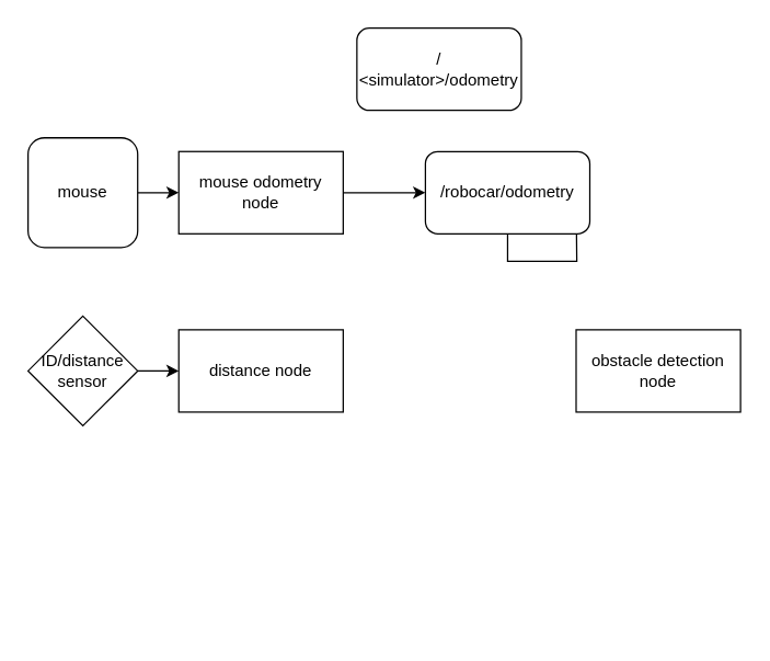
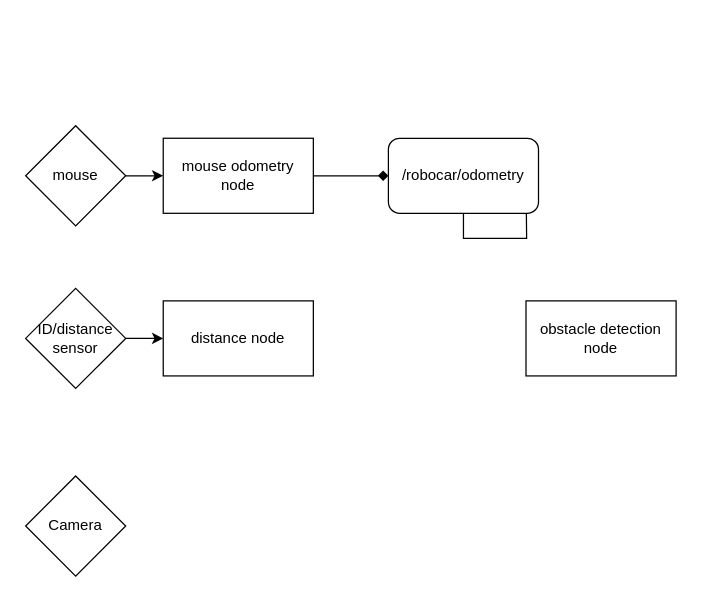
  <mxCell id="0" />
  <mxCell id="1" parent="0" />
  <mxCell id="2" value="" style="edgeStyle=orthogonalEdgeStyle;rounded=0;orthogonalLoop=1;jettySize=auto;html=1;" parent="1" source="3" target="10" edge="1"><mxGeometry relative="1" as="geometry" /></mxCell>
- <mxCell id="3" value="mouse" style="whiteSpace=wrap;html=1;rounded=1;" parent="1" vertex="1"><mxGeometry x="20" y="100" width="80" height="80" as="geometry" /></mxCell>
+ <mxCell id="3" value="mouse" style="rhombus;whiteSpace=wrap;html=1;" parent="1" vertex="1"><mxGeometry x="20" y="100" width="80" height="80" as="geometry" /></mxCell>
  <mxCell id="4" value="" style="edgeStyle=orthogonalEdgeStyle;rounded=0;orthogonalLoop=1;jettySize=auto;html=1;" parent="1" source="5" target="12" edge="1"><mxGeometry relative="1" as="geometry" /></mxCell>
  <mxCell id="5" value="ID/distance sensor" style="rhombus;whiteSpace=wrap;html=1;" parent="1" vertex="1"><mxGeometry x="20" y="230" width="80" height="80" as="geometry" /></mxCell>
+ <mxCell id="6" value="Camera" style="rhombus;whiteSpace=wrap;html=1;" parent="1" vertex="1"><mxGeometry x="20" y="380" width="80" height="80" as="geometry" /></mxCell>
  <mxCell id="7" value="" style="edgeStyle=orthogonalEdgeStyle;rounded=0;orthogonalLoop=1;jettySize=auto;html=1;" parent="1" source="8" edge="1"><mxGeometry relative="1" as="geometry"><mxPoint x="420" y="140" as="targetPoint" /></mxGeometry></mxCell>
  <mxCell id="8" value="/robocar/odometry" style="rounded=1;whiteSpace=wrap;html=1;" parent="1" vertex="1"><mxGeometry x="310" y="110" width="120" height="60" as="geometry" /></mxCell>
- <mxCell id="9" value="" style="edgeStyle=orthogonalEdgeStyle;rounded=0;orthogonalLoop=1;jettySize=auto;html=1;" parent="1" source="10" target="8" edge="1"><mxGeometry relative="1" as="geometry" /></mxCell>
+ <mxCell id="9" value="" style="edgeStyle=orthogonalEdgeStyle;rounded=0;orthogonalLoop=1;jettySize=auto;html=1;endArrow=diamond;" parent="1" source="10" target="8" edge="1"><mxGeometry relative="1" as="geometry" /></mxCell>
  <mxCell id="10" value="mouse odometry node" style="rounded=0;whiteSpace=wrap;html=1;" parent="1" vertex="1"><mxGeometry x="130" y="110" width="120" height="60" as="geometry" /></mxCell>
  <mxCell id="11" value="obstacle detection node" style="rounded=0;whiteSpace=wrap;html=1;" parent="1" vertex="1"><mxGeometry x="420" y="240" width="120" height="60" as="geometry" /></mxCell>
  <mxCell id="12" value="distance node" style="rounded=0;whiteSpace=wrap;html=1;" parent="1" vertex="1"><mxGeometry x="130" y="240" width="120" height="60" as="geometry" /></mxCell>
- <mxCell id="13" value="/ &amp;lt;simulator&amp;gt;/odometry" style="rounded=1;whiteSpace=wrap;html=1;" parent="1" vertex="1"><mxGeometry x="260" y="20" width="120" height="60" as="geometry" /></mxCell>
